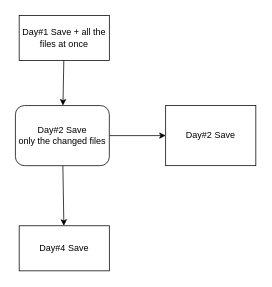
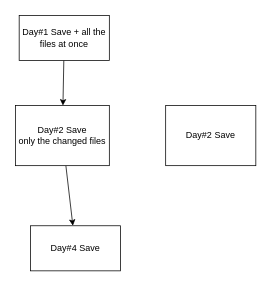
  <mxCell id="0" />
  <mxCell id="1" parent="0" />
  <mxCell id="2" value="" style="edgeStyle=none;html=1;" edge="1" parent="1" source="3" target="6"><mxGeometry relative="1" as="geometry" /></mxCell>
  <mxCell id="3" value="Day#1 Save + all the files at once" style="rounded=0;whiteSpace=wrap;html=1;" vertex="1" parent="1"><mxGeometry x="25" y="20" width="120" height="60" as="geometry" /></mxCell>
- <mxCell id="4" value="" style="edgeStyle=none;html=1;" edge="1" parent="1" source="6" target="7"><mxGeometry relative="1" as="geometry" /></mxCell>
  <mxCell id="5" value="" style="edgeStyle=none;html=1;" edge="1" parent="1" source="6" target="8"><mxGeometry relative="1" as="geometry" /></mxCell>
- <mxCell id="6" value="Day#2 Save&lt;br&gt;only the changed files" style="whiteSpace=wrap;html=1;rounded=1;" vertex="1" parent="1"><mxGeometry x="20" y="140" width="125" height="80" as="geometry" /></mxCell>
+ <mxCell id="6" value="Day#2 Save&lt;br&gt;only the changed files" style="whiteSpace=wrap;html=1;rounded=0;" vertex="1" parent="1"><mxGeometry x="20" y="140" width="125" height="80" as="geometry" /></mxCell>
  <mxCell id="7" value="Day#2 Save" style="whiteSpace=wrap;html=1;rounded=0;" vertex="1" parent="1"><mxGeometry x="220" y="140" width="120" height="80" as="geometry" /></mxCell>
- <mxCell id="8" value="Day#4 Save" style="whiteSpace=wrap;html=1;rounded=0;" vertex="1" parent="1"><mxGeometry x="25" y="300" width="120" height="60" as="geometry" /></mxCell>
+ <mxCell id="8" value="Day#4 Save" style="whiteSpace=wrap;html=1;rounded=0;" vertex="1" parent="1"><mxGeometry x="40" y="300" width="120" height="60" as="geometry" /></mxCell>
